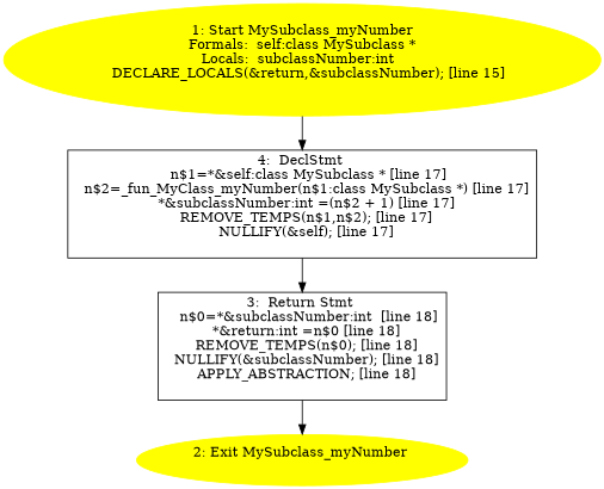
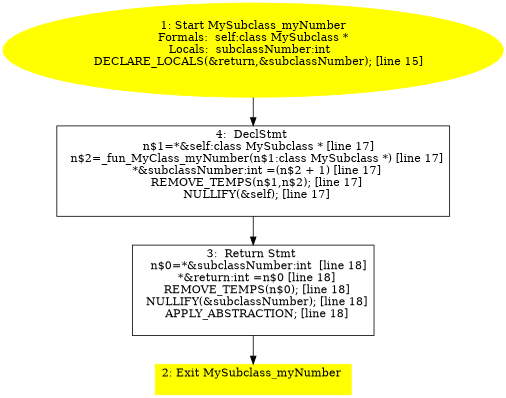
  digraph {
    n1 [label="4:  DeclStmt \n   n$1=*&self:class MySubclass * [line 17]\n  n$2=_fun_MyClass_myNumber(n$1:class MySubclass *) [line 17]\n  *&subclassNumber:int =(n$2 + 1) [line 17]\n  REMOVE_TEMPS(n$1,n$2); [line 17]\n  NULLIFY(&self); [line 17]\n " shape=box]
    n2 [label="3:  Return Stmt \n   n$0=*&subclassNumber:int  [line 18]\n  *&return:int =n$0 [line 18]\n  REMOVE_TEMPS(n$0); [line 18]\n  NULLIFY(&subclassNumber); [line 18]\n  APPLY_ABSTRACTION; [line 18]\n " shape=box]
-   n3 [color=yellow label="2: Exit MySubclass_myNumber \n  " style=filled]
+   n3 [color=yellow label="2: Exit MySubclass_myNumber \n  " style=filled shape=box]
    n4 [color=yellow label="1: Start MySubclass_myNumber\nFormals:  self:class MySubclass *\nLocals:  subclassNumber:int  \n   DECLARE_LOCALS(&return,&subclassNumber); [line 15]\n " style=filled]
    n1 -> n2
    n2 -> n3
    n4 -> n1
  }
